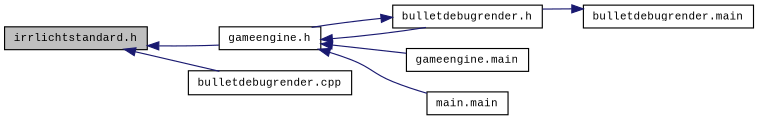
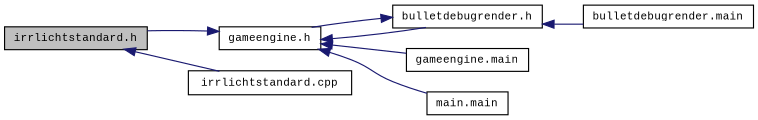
  digraph {
    fontname="Liberation Mono"
    rankdir=LR
    node [color=black fillcolor=white fontname="Liberation Mono" fontsize=10 shape=record style=filled]
    edge [color=midnightblue dir=back fontname="Liberation Mono" fontsize=10 labelfontname=Helvetica labelfontsize=10 style=solid]
    n1 [fillcolor=grey75 fontcolor=black height=0.2 label="irrlichtstandard.h" width=0.4]
    n2 [height=0.2 label="gameengine.h" width=0.4]
-   n3 [height=0.2 label="bulletdebugrender.cpp" width=0.4]
+   n3 [height=0.2 label="irrlichtstandard.cpp" width=0.4]
    n4 [height=0.2 label="bulletdebugrender.h" width=0.4]
    n5 [height=0.2 label="gameengine.main" width=0.4]
    n6 [height=0.2 label="main.main" width=0.4]
    n7 [height=0.2 label="bulletdebugrender.main" width=0.4]
-   n1 -> n2
+   n2 -> n1
    n1 -> n3
    n2 -> n4
    n2 -> n5
    n2 -> n6
    n4 -> n2
-   n7 -> n4
+   n4 -> n7
  }
